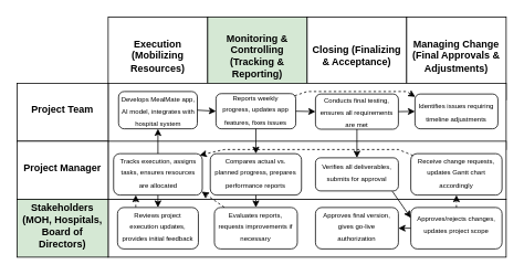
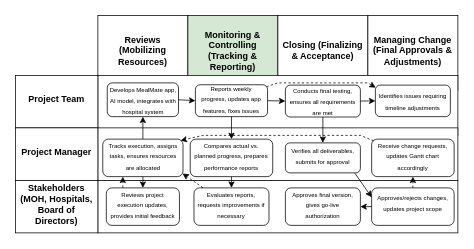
  <mxCell id="0" />
  <mxCell id="1" parent="0" />
- <mxCell id="2" value="&lt;table&gt;&lt;tbody&gt;&lt;tr&gt;&lt;th data-end=&quot;300&quot; data-start=&quot;261&quot;&gt;&lt;strong data-end=&quot;299&quot; data-start=&quot;263&quot;&gt;Execution (Mobilizing Resources)&lt;/strong&gt;&lt;/th&gt;&lt;/tr&gt;&lt;/tbody&gt;&lt;/table&gt;&lt;table&gt;&lt;tbody&gt;&lt;tr&gt;&lt;th data-end=&quot;354&quot; data-start=&quot;300&quot;&gt;&lt;/th&gt;&lt;/tr&gt;&lt;/tbody&gt;&lt;/table&gt;" style="rounded=0;whiteSpace=wrap;html=1;" vertex="1" parent="1"><mxGeometry x="130" y="20" width="120" height="100" as="geometry" /></mxCell>
+ <mxCell id="2" value="&lt;table&gt;&lt;tbody&gt;&lt;tr&gt;&lt;th data-end=&quot;300&quot; data-start=&quot;261&quot;&gt;&lt;strong data-end=&quot;299&quot; data-start=&quot;263&quot;&gt;Reviews (Mobilizing Resources)&lt;/strong&gt;&lt;/th&gt;&lt;/tr&gt;&lt;/tbody&gt;&lt;/table&gt;&lt;table&gt;&lt;tbody&gt;&lt;tr&gt;&lt;th data-end=&quot;354&quot; data-start=&quot;300&quot;&gt;&lt;/th&gt;&lt;/tr&gt;&lt;/tbody&gt;&lt;/table&gt;" style="rounded=0;whiteSpace=wrap;html=1;" vertex="1" parent="1"><mxGeometry x="130" y="20" width="120" height="100" as="geometry" /></mxCell>
  <mxCell id="3" value="&lt;table&gt;&lt;tbody&gt;&lt;tr&gt;&lt;th data-end=&quot;354&quot; data-start=&quot;300&quot;&gt;&lt;strong data-end=&quot;353&quot; data-start=&quot;302&quot;&gt;Monitoring &amp;amp; Controlling (Tracking &amp;amp; Reporting)&lt;/strong&gt;&lt;/th&gt;&lt;/tr&gt;&lt;/tbody&gt;&lt;/table&gt;&lt;table&gt;&lt;tbody&gt;&lt;tr&gt;&lt;th data-end=&quot;394&quot; data-start=&quot;354&quot;&gt;&lt;/th&gt;&lt;/tr&gt;&lt;/tbody&gt;&lt;/table&gt;" style="rounded=0;whiteSpace=wrap;html=1;fillColor=#d5e8d4;" vertex="1" parent="1"><mxGeometry x="250" y="20" width="120" height="100" as="geometry" /></mxCell>
  <mxCell id="4" value="&lt;table&gt;&lt;tbody&gt;&lt;tr&gt;&lt;th data-end=&quot;394&quot; data-start=&quot;354&quot;&gt;&lt;strong data-end=&quot;393&quot; data-start=&quot;356&quot;&gt;Closing (Finalizing &amp;amp; Acceptance)&lt;/strong&gt;&lt;/th&gt;&lt;/tr&gt;&lt;/tbody&gt;&lt;/table&gt;&lt;table&gt;&lt;tbody&gt;&lt;tr&gt;&lt;th data-end=&quot;443&quot; data-start=&quot;394&quot;&gt;&lt;/th&gt;&lt;/tr&gt;&lt;/tbody&gt;&lt;/table&gt;" style="rounded=0;whiteSpace=wrap;html=1;" vertex="1" parent="1"><mxGeometry x="370" y="20" width="120" height="100" as="geometry" /></mxCell>
  <mxCell id="5" value="&lt;table&gt;&lt;thead data-end=&quot;443&quot; data-start=&quot;228&quot;&gt;&lt;tr data-end=&quot;443&quot; data-start=&quot;228&quot;&gt;&lt;th data-end=&quot;443&quot; data-start=&quot;394&quot;&gt;&lt;strong data-end=&quot;441&quot; data-start=&quot;396&quot;&gt;Managing Change (Final Approvals &amp;amp; Adjustments)&lt;/strong&gt;&lt;/th&gt;&lt;/tr&gt;&lt;/thead&gt;&lt;/table&gt;&lt;table&gt;&lt;tbody&gt;&lt;tr data-end=&quot;925&quot; data-start=&quot;652&quot;&gt;&lt;td&gt;&lt;/td&gt;&lt;/tr&gt;&lt;/tbody&gt;&lt;/table&gt;" style="rounded=0;whiteSpace=wrap;html=1;" vertex="1" parent="1"><mxGeometry x="490" y="20" width="120" height="100" as="geometry" /></mxCell>
  <mxCell id="6" value="" style="rounded=0;whiteSpace=wrap;html=1;" vertex="1" parent="1"><mxGeometry x="130" y="100" width="480" height="80" as="geometry" /></mxCell>
  <mxCell id="7" value="" style="rounded=0;whiteSpace=wrap;html=1;" vertex="1" parent="1"><mxGeometry x="130" y="170" width="480" height="70" as="geometry" /></mxCell>
  <mxCell id="8" value="" style="rounded=0;whiteSpace=wrap;html=1;" vertex="1" parent="1"><mxGeometry x="130" y="240" width="480" height="70" as="geometry" /></mxCell>
  <mxCell id="9" value="&lt;table&gt;&lt;tbody&gt;&lt;tr&gt;&lt;td&gt;&lt;strong data-end=&quot;670&quot; data-start=&quot;654&quot;&gt;Project Team&lt;/strong&gt;&lt;/td&gt;&lt;/tr&gt;&lt;/tbody&gt;&lt;/table&gt;&lt;table&gt;&lt;tbody&gt;&lt;tr&gt;&lt;td&gt;&lt;/td&gt;&lt;/tr&gt;&lt;/tbody&gt;&lt;/table&gt;" style="rounded=0;whiteSpace=wrap;html=1;" vertex="1" parent="1"><mxGeometry x="20" y="100" width="110" height="70" as="geometry" /></mxCell>
  <mxCell id="10" value="&lt;table&gt;&lt;tbody&gt;&lt;tr&gt;&lt;td&gt;&lt;strong data-end=&quot;947&quot; data-start=&quot;928&quot;&gt;Project Manager&lt;/strong&gt;&lt;/td&gt;&lt;/tr&gt;&lt;/tbody&gt;&lt;/table&gt;&lt;table&gt;&lt;tbody&gt;&lt;tr&gt;&lt;td&gt;&lt;/td&gt;&lt;/tr&gt;&lt;/tbody&gt;&lt;/table&gt;" style="rounded=0;whiteSpace=wrap;html=1;" vertex="1" parent="1"><mxGeometry x="20" y="170" width="110" height="70" as="geometry" /></mxCell>
- <mxCell id="11" value="&lt;table&gt;&lt;tbody&gt;&lt;tr&gt;&lt;td&gt;&lt;strong data-end=&quot;1261&quot; data-start=&quot;1208&quot;&gt;&lt;font style=&quot;font-size: 12px;&quot;&gt;Stakeholders (MOH, Hospitals, Board of Directors)&lt;/font&gt;&lt;/strong&gt;&lt;/td&gt;&lt;/tr&gt;&lt;/tbody&gt;&lt;/table&gt;&lt;table&gt;&lt;tbody&gt;&lt;tr&gt;&lt;td&gt;&lt;/td&gt;&lt;/tr&gt;&lt;/tbody&gt;&lt;/table&gt;" style="rounded=0;whiteSpace=wrap;html=1;fillColor=#d5e8d4;" vertex="1" parent="1"><mxGeometry x="20" y="240" width="110" height="70" as="geometry" /></mxCell>
+ <mxCell id="11" value="&lt;table&gt;&lt;tbody&gt;&lt;tr&gt;&lt;td&gt;&lt;strong data-end=&quot;1261&quot; data-start=&quot;1208&quot;&gt;&lt;font style=&quot;font-size: 12px;&quot;&gt;Stakeholders (MOH, Hospitals, Board of Directors)&lt;/font&gt;&lt;/strong&gt;&lt;/td&gt;&lt;/tr&gt;&lt;/tbody&gt;&lt;/table&gt;&lt;table&gt;&lt;tbody&gt;&lt;tr&gt;&lt;td&gt;&lt;/td&gt;&lt;/tr&gt;&lt;/tbody&gt;&lt;/table&gt;" style="rounded=0;whiteSpace=wrap;html=1;" vertex="1" parent="1"><mxGeometry x="20" y="240" width="110" height="70" as="geometry" /></mxCell>
  <mxCell id="12" value="&lt;font style=&quot;font-size: 8px;&quot;&gt;Develops MealMate app, AI model, integrates with hospital system&lt;/font&gt;" style="rounded=1;whiteSpace=wrap;html=1;" vertex="1" parent="1"><mxGeometry x="142.5" y="110" width="95" height="45" as="geometry" /></mxCell>
  <mxCell id="13" value="&lt;table&gt;&lt;tbody&gt;&lt;tr&gt;&lt;td&gt;&lt;font style=&quot;font-size: 8px;&quot;&gt;Reports weekly progress, updates app features, fixes issues&lt;/font&gt;&lt;/td&gt;&lt;/tr&gt;&lt;/tbody&gt;&lt;/table&gt;&lt;table&gt;&lt;tbody&gt;&lt;tr&gt;&lt;td&gt;&lt;/td&gt;&lt;/tr&gt;&lt;/tbody&gt;&lt;/table&gt;" style="rounded=1;whiteSpace=wrap;html=1;" vertex="1" parent="1"><mxGeometry x="260.01" y="112.5" width="96.25" height="42.5" as="geometry" /></mxCell>
  <mxCell id="14" value="&lt;font style=&quot;font-size: 8px;&quot;&gt;Conducts final testing, ensures all requirements are met&lt;/font&gt;" style="rounded=1;whiteSpace=wrap;html=1;" vertex="1" parent="1"><mxGeometry x="380" y="113" width="100" height="42.5" as="geometry" /></mxCell>
  <mxCell id="15" value="&lt;font style=&quot;font-size: 8px;&quot;&gt;Identifies issues requiring timeline adjustments&lt;/font&gt;" style="rounded=1;whiteSpace=wrap;html=1;" vertex="1" parent="1"><mxGeometry x="500" y="113" width="100" height="42" as="geometry" /></mxCell>
  <mxCell id="16" value="&lt;table&gt;&lt;tbody&gt;&lt;tr&gt;&lt;td&gt;&lt;font style=&quot;font-size: 8px;&quot;&gt;Tracks execution, assigns tasks, ensures resources are allocated&lt;/font&gt;&lt;/td&gt;&lt;/tr&gt;&lt;/tbody&gt;&lt;/table&gt;&lt;table&gt;&lt;tbody&gt;&lt;tr&gt;&lt;td&gt;&lt;/td&gt;&lt;/tr&gt;&lt;/tbody&gt;&lt;/table&gt;" style="rounded=1;whiteSpace=wrap;html=1;" vertex="1" parent="1"><mxGeometry x="136.5" y="185" width="107" height="50" as="geometry" /></mxCell>
  <mxCell id="17" value="&lt;table&gt;&lt;tbody&gt;&lt;tr&gt;&lt;td&gt;&lt;font style=&quot;font-size: 8px;&quot;&gt;Compares actual vs. planned progress, prepares performance reports&lt;/font&gt;&lt;/td&gt;&lt;/tr&gt;&lt;/tbody&gt;&lt;/table&gt;&lt;table&gt;&lt;tbody&gt;&lt;tr&gt;&lt;td&gt;&lt;/td&gt;&lt;/tr&gt;&lt;/tbody&gt;&lt;/table&gt;" style="rounded=1;whiteSpace=wrap;html=1;" vertex="1" parent="1"><mxGeometry x="253.13" y="185" width="110" height="50" as="geometry" /></mxCell>
  <mxCell id="18" value="&lt;table&gt;&lt;tbody&gt;&lt;tr&gt;&lt;td&gt;&lt;font style=&quot;font-size: 8px;&quot;&gt;Verifies all deliverables, submits for approval&lt;/font&gt;&lt;/td&gt;&lt;/tr&gt;&lt;/tbody&gt;&lt;/table&gt;&lt;table&gt;&lt;tbody&gt;&lt;tr&gt;&lt;td&gt;&lt;/td&gt;&lt;/tr&gt;&lt;/tbody&gt;&lt;/table&gt;" style="rounded=1;whiteSpace=wrap;html=1;" vertex="1" parent="1"><mxGeometry x="380" y="190" width="100" height="40" as="geometry" /></mxCell>
  <mxCell id="19" value="&lt;table&gt;&lt;tbody&gt;&lt;tr data-end=&quot;1205&quot; data-start=&quot;926&quot;&gt;&lt;td&gt;&lt;font style=&quot;font-size: 8px;&quot;&gt;Receive change requests, updates Gantt chart accordingly&lt;/font&gt;&lt;/td&gt;&lt;/tr&gt;&lt;/tbody&gt;&lt;/table&gt;&lt;table&gt;&lt;tbody&gt;&lt;tr data-end=&quot;1486&quot; data-start=&quot;1206&quot;&gt;&lt;td&gt;&lt;/td&gt;&lt;/tr&gt;&lt;/tbody&gt;&lt;/table&gt;" style="rounded=1;whiteSpace=wrap;html=1;" vertex="1" parent="1"><mxGeometry x="495" y="185" width="110" height="50" as="geometry" /></mxCell>
  <mxCell id="20" value="&lt;table&gt;&lt;tbody&gt;&lt;tr&gt;&lt;td&gt;&lt;font style=&quot;font-size: 8px;&quot;&gt;Reviews project execution updates, provides initial feedback&lt;/font&gt;&lt;/td&gt;&lt;/tr&gt;&lt;/tbody&gt;&lt;/table&gt;&lt;table&gt;&lt;tbody&gt;&lt;tr&gt;&lt;td&gt;&lt;/td&gt;&lt;/tr&gt;&lt;/tbody&gt;&lt;/table&gt;" style="rounded=1;whiteSpace=wrap;html=1;" vertex="1" parent="1"><mxGeometry x="141.25" y="250" width="97.5" height="50" as="geometry" /></mxCell>
  <mxCell id="21" value="&lt;table&gt;&lt;tbody&gt;&lt;tr&gt;&lt;td&gt;&lt;font style=&quot;font-size: 8px;&quot;&gt;Evaluates reports, requests improvements if necessary&lt;/font&gt;&lt;/td&gt;&lt;/tr&gt;&lt;/tbody&gt;&lt;/table&gt;&lt;table&gt;&lt;tbody&gt;&lt;tr&gt;&lt;td&gt;&lt;/td&gt;&lt;/tr&gt;&lt;/tbody&gt;&lt;/table&gt;" style="rounded=1;whiteSpace=wrap;html=1;" vertex="1" parent="1"><mxGeometry x="258.13" y="250" width="100" height="50" as="geometry" /></mxCell>
  <mxCell id="22" value="&lt;table&gt;&lt;tbody&gt;&lt;tr&gt;&lt;td&gt;&lt;font style=&quot;font-size: 8px;&quot;&gt;Approves final version, gives go-live authorization&lt;/font&gt;&lt;/td&gt;&lt;/tr&gt;&lt;/tbody&gt;&lt;/table&gt;&lt;table&gt;&lt;tbody&gt;&lt;tr&gt;&lt;td&gt;&lt;/td&gt;&lt;/tr&gt;&lt;/tbody&gt;&lt;/table&gt;" style="rounded=1;whiteSpace=wrap;html=1;" vertex="1" parent="1"><mxGeometry x="380" y="250" width="100" height="50" as="geometry" /></mxCell>
  <mxCell id="23" value="&lt;table style=&quot;&quot; data-end=&quot;1486&quot; data-start=&quot;228&quot;&gt;&lt;tbody data-end=&quot;1486&quot; data-start=&quot;652&quot;&gt;&lt;tr data-end=&quot;1486&quot; data-start=&quot;1206&quot;&gt;&lt;td&gt;&lt;font style=&quot;font-size: 8px;&quot;&gt;Approves/rejects changes, updates project scope&lt;/font&gt;&lt;/td&gt;&lt;/tr&gt;&lt;/tbody&gt;&lt;/table&gt;&lt;p data-end=&quot;1645&quot; data-start=&quot;1488&quot;&gt;&lt;/p&gt;" style="rounded=1;whiteSpace=wrap;html=1;align=center;" vertex="1" parent="1"><mxGeometry x="495" y="250" width="110" height="50" as="geometry" /></mxCell>
  <mxCell id="24" value="" style="endArrow=classic;html=1;rounded=0;exitX=0.5;exitY=0;exitDx=0;exitDy=0;entryX=0.5;entryY=1;entryDx=0;entryDy=0;" edge="1" parent="1" source="16" target="12"><mxGeometry width="50" height="50" relative="1" as="geometry"><mxPoint x="190" y="190" as="sourcePoint" /><mxPoint x="240" y="140" as="targetPoint" /></mxGeometry></mxCell>
  <mxCell id="25" value="" style="endArrow=classic;html=1;rounded=0;exitX=1;exitY=0.5;exitDx=0;exitDy=0;entryX=0;entryY=0.5;entryDx=0;entryDy=0;" edge="1" parent="1" source="12" target="13"><mxGeometry width="50" height="50" relative="1" as="geometry"><mxPoint x="240" y="150" as="sourcePoint" /><mxPoint x="290" y="100" as="targetPoint" /></mxGeometry></mxCell>
  <mxCell id="26" value="" style="endArrow=classic;html=1;rounded=0;entryX=0.5;entryY=0;entryDx=0;entryDy=0;exitX=0.5;exitY=1;exitDx=0;exitDy=0;" edge="1" parent="1" source="13" target="17"><mxGeometry width="50" height="50" relative="1" as="geometry"><mxPoint x="220" y="220" as="sourcePoint" /><mxPoint x="270" y="170" as="targetPoint" /></mxGeometry></mxCell>
  <mxCell id="27" value="" style="endArrow=classic;html=1;rounded=0;exitX=0.5;exitY=1;exitDx=0;exitDy=0;entryX=0.5;entryY=0;entryDx=0;entryDy=0;" edge="1" parent="1" source="16" target="20"><mxGeometry width="50" height="50" relative="1" as="geometry"><mxPoint x="170" y="300" as="sourcePoint" /><mxPoint x="220" y="250" as="targetPoint" /></mxGeometry></mxCell>
  <mxCell id="28" value="" style="endArrow=classic;html=1;rounded=0;exitX=1;exitY=0.5;exitDx=0;exitDy=0;entryX=0;entryY=0.5;entryDx=0;entryDy=0;" edge="1" parent="1" source="13" target="14"><mxGeometry width="50" height="50" relative="1" as="geometry"><mxPoint x="370" y="170" as="sourcePoint" /><mxPoint x="420" y="120" as="targetPoint" /></mxGeometry></mxCell>
  <mxCell id="29" value="" style="endArrow=classic;html=1;rounded=0;exitX=0.5;exitY=1;exitDx=0;exitDy=0;entryX=0.5;entryY=0;entryDx=0;entryDy=0;" edge="1" parent="1" source="14" target="18"><mxGeometry width="50" height="50" relative="1" as="geometry"><mxPoint x="390" y="190" as="sourcePoint" /><mxPoint x="440" y="140" as="targetPoint" /></mxGeometry></mxCell>
  <mxCell id="30" value="" style="endArrow=classic;html=1;rounded=0;exitX=0.927;exitY=1.011;exitDx=0;exitDy=0;exitPerimeter=0;entryX=0;entryY=0.25;entryDx=0;entryDy=0;" edge="1" parent="1" source="18" target="23"><mxGeometry width="50" height="50" relative="1" as="geometry"><mxPoint x="480" y="230" as="sourcePoint" /><mxPoint x="530" y="180" as="targetPoint" /></mxGeometry></mxCell>
  <mxCell id="31" value="" style="endArrow=classic;html=1;rounded=0;exitX=0;exitY=0.5;exitDx=0;exitDy=0;entryX=1;entryY=0.5;entryDx=0;entryDy=0;" edge="1" parent="1" source="23" target="22"><mxGeometry width="50" height="50" relative="1" as="geometry"><mxPoint x="490" y="280" as="sourcePoint" /><mxPoint x="540" y="230" as="targetPoint" /></mxGeometry></mxCell>
  <mxCell id="32" value="" style="endArrow=classic;html=1;rounded=0;exitX=0.986;exitY=0.062;exitDx=0;exitDy=0;entryX=0.004;entryY=0.08;entryDx=0;entryDy=0;entryPerimeter=0;exitPerimeter=0;dashed=1;" edge="1" parent="1" source="13" target="15"><mxGeometry width="50" height="50" relative="1" as="geometry"><mxPoint x="310" y="160" as="sourcePoint" /><mxPoint x="360" y="110" as="targetPoint" /><Array as="points"><mxPoint x="370" y="110" /><mxPoint x="440" y="110" /><mxPoint x="490" y="110" /></Array></mxGeometry></mxCell>
  <mxCell id="33" value="" style="endArrow=classic;html=1;rounded=0;exitX=1;exitY=0.5;exitDx=0;exitDy=0;entryX=0;entryY=0.5;entryDx=0;entryDy=0;" edge="1" parent="1" source="14" target="15"><mxGeometry width="50" height="50" relative="1" as="geometry"><mxPoint x="490" y="180" as="sourcePoint" /><mxPoint x="540" y="130" as="targetPoint" /></mxGeometry></mxCell>
  <mxCell id="34" value="" style="endArrow=classic;html=1;rounded=0;exitX=0.5;exitY=0;exitDx=0;exitDy=0;entryX=0.5;entryY=1;entryDx=0;entryDy=0;dashed=1;" edge="1" parent="1" source="23" target="19"><mxGeometry width="50" height="50" relative="1" as="geometry"><mxPoint x="550" y="290" as="sourcePoint" /><mxPoint x="600" y="240" as="targetPoint" /></mxGeometry></mxCell>
  <mxCell id="35" value="" style="endArrow=classic;html=1;rounded=0;exitX=0.024;exitY=0.045;exitDx=0;exitDy=0;entryX=0.97;entryY=0.039;entryDx=0;entryDy=0;entryPerimeter=0;exitPerimeter=0;dashed=1;" edge="1" parent="1" source="19" target="16"><mxGeometry width="50" height="50" relative="1" as="geometry"><mxPoint x="510" y="190" as="sourcePoint" /><mxPoint x="560" y="140" as="targetPoint" /><Array as="points"><mxPoint x="480" y="180" /><mxPoint x="270" y="180" /></Array></mxGeometry></mxCell>
  <mxCell id="36" value="" style="endArrow=classic;html=1;rounded=0;exitX=0.5;exitY=1;exitDx=0;exitDy=0;entryX=0.5;entryY=0;entryDx=0;entryDy=0;" edge="1" parent="1" source="17" target="21"><mxGeometry width="50" height="50" relative="1" as="geometry"><mxPoint x="320" y="240" as="sourcePoint" /><mxPoint x="370" y="190" as="targetPoint" /></mxGeometry></mxCell>
  <mxCell id="37" value="" style="endArrow=classic;html=1;rounded=0;exitX=0.119;exitY=-0.004;exitDx=0;exitDy=0;exitPerimeter=0;entryX=0.995;entryY=0.916;entryDx=0;entryDy=0;entryPerimeter=0;dashed=1;" edge="1" parent="1" source="21" target="16"><mxGeometry width="50" height="50" relative="1" as="geometry"><mxPoint x="260" y="250" as="sourcePoint" /><mxPoint x="310" y="200" as="targetPoint" /></mxGeometry></mxCell>
  <mxCell id="38" value="" style="endArrow=classic;html=1;rounded=0;exitX=0.226;exitY=-0.006;exitDx=0;exitDy=0;entryX=0.25;entryY=1;entryDx=0;entryDy=0;exitPerimeter=0;dashed=1;" edge="1" parent="1" source="20" target="16"><mxGeometry width="50" height="50" relative="1" as="geometry"><mxPoint x="150" y="260" as="sourcePoint" /><mxPoint x="200" y="210" as="targetPoint" /></mxGeometry></mxCell>
